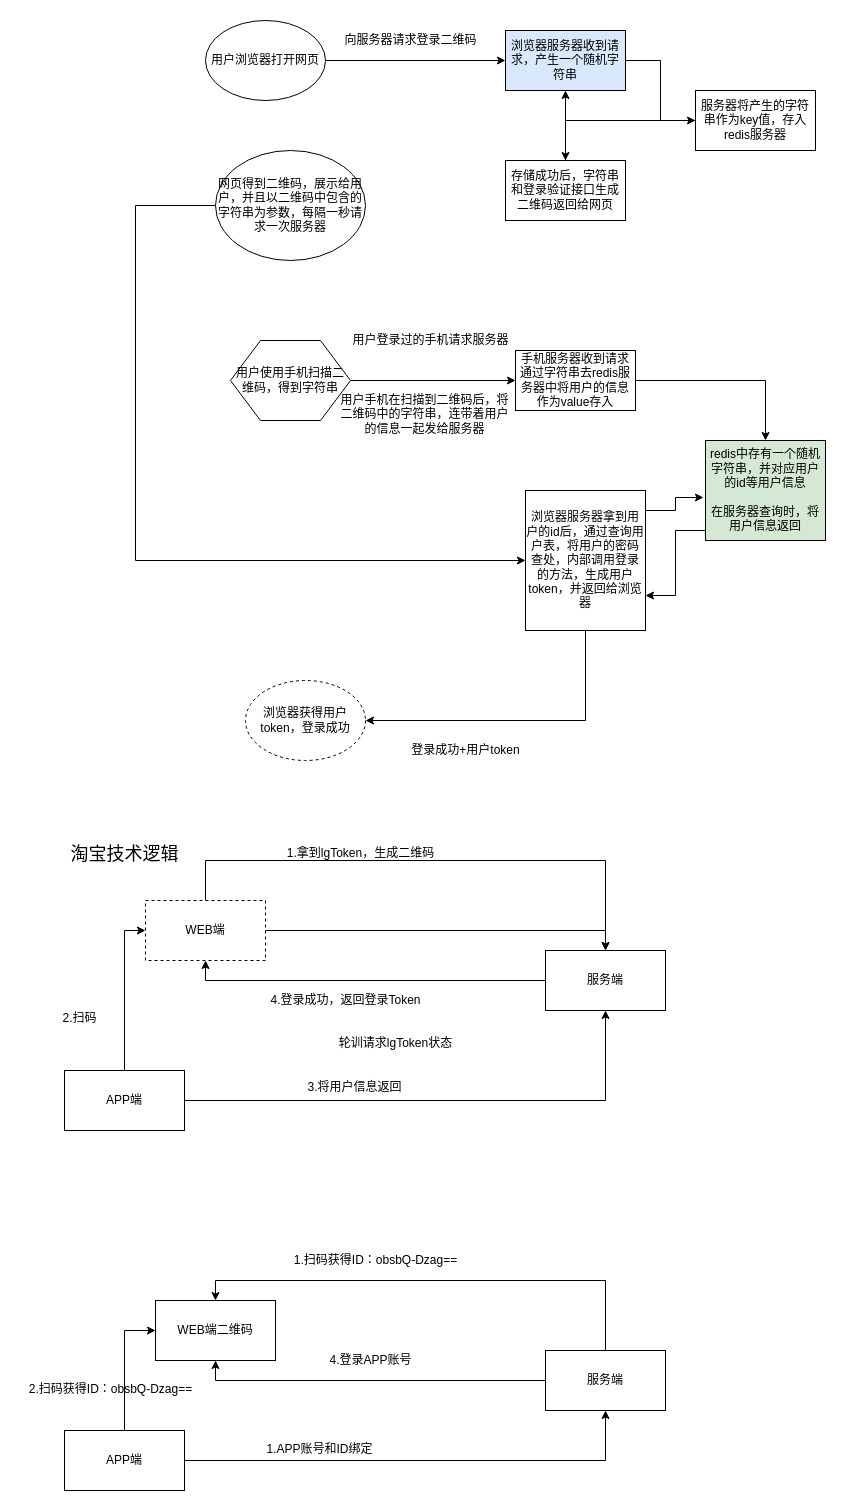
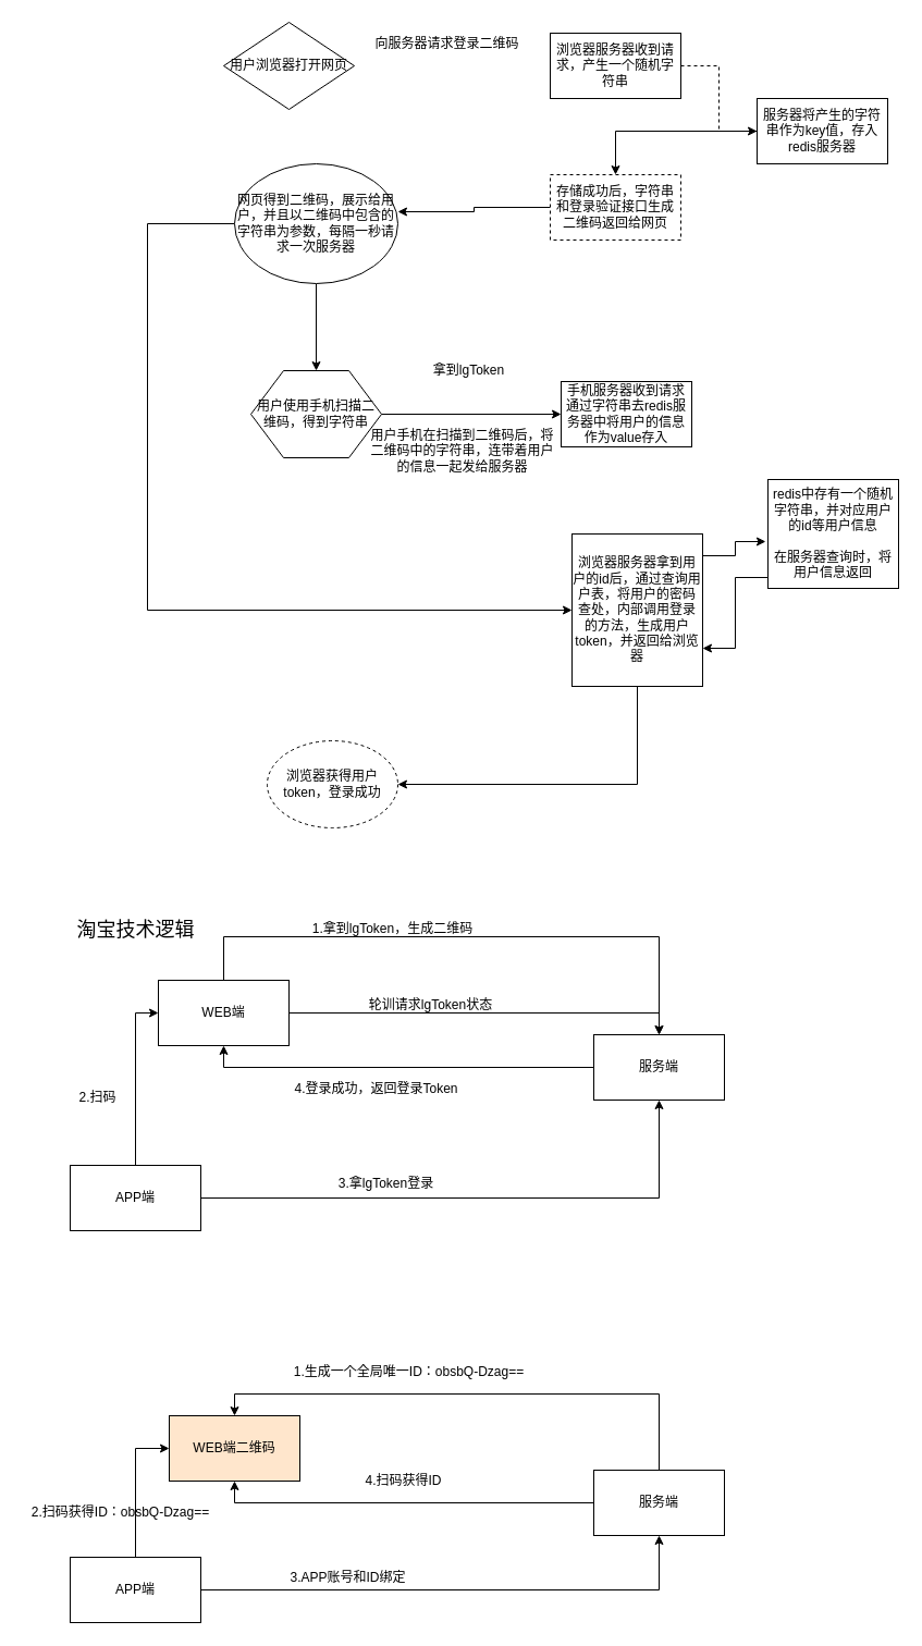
  <mxCell id="0" />
  <mxCell id="1" parent="0" />
- <mxCell id="2" value="用户浏览器打开网页" style="ellipse;whiteSpace=wrap;html=1;" vertex="1" parent="1"><mxGeometry x="205" y="20" width="120" height="80" as="geometry" /></mxCell>
- <mxCell id="3" value="" style="edgeStyle=orthogonalEdgeStyle;rounded=0;orthogonalLoop=1;jettySize=auto;html=1;" edge="1" parent="1" source="4" target="6"><mxGeometry relative="1" as="geometry" /></mxCell>
- <mxCell id="4" value="浏览器服务器收到请求，产生一个随机字符串" style="rounded=0;whiteSpace=wrap;html=1;fillColor=#dae8fc;" vertex="1" parent="1"><mxGeometry x="505" y="30" width="120" height="60" as="geometry" /></mxCell>
+ <mxCell id="2" value="用户浏览器打开网页" style="rhombus;whiteSpace=wrap;html=1;" vertex="1" parent="1"><mxGeometry x="205" y="20" width="120" height="80" as="geometry" /></mxCell>
+ <mxCell id="3" value="" style="edgeStyle=orthogonalEdgeStyle;rounded=0;orthogonalLoop=1;jettySize=auto;html=1;dashed=1;" edge="1" parent="1" source="4" target="6"><mxGeometry relative="1" as="geometry" /></mxCell>
+ <mxCell id="4" value="浏览器服务器收到请求，产生一个随机字符串" style="rounded=0;whiteSpace=wrap;html=1;" vertex="1" parent="1"><mxGeometry x="505" y="30" width="120" height="60" as="geometry" /></mxCell>
  <mxCell id="5" value="" style="edgeStyle=orthogonalEdgeStyle;rounded=0;orthogonalLoop=1;jettySize=auto;html=1;" edge="1" parent="1" source="6" target="8"><mxGeometry relative="1" as="geometry" /></mxCell>
  <mxCell id="6" value="服务器将产生的字符串作为key值，存入redis服务器" style="rounded=0;whiteSpace=wrap;html=1;" vertex="1" parent="1"><mxGeometry x="695" y="90" width="120" height="60" as="geometry" /></mxCell>
- <mxCell id="7" value="" style="edgeStyle=orthogonalEdgeStyle;rounded=0;orthogonalLoop=1;jettySize=auto;html=1;" edge="1" parent="1" source="8" target="4"><mxGeometry relative="1" as="geometry"><mxPoint x="425" y="190" as="targetPoint" /></mxGeometry></mxCell>
- <mxCell id="8" value="存储成功后，字符串和登录验证接口生成二维码返回给网页" style="rounded=0;whiteSpace=wrap;html=1;" vertex="1" parent="1"><mxGeometry x="505" y="160" width="120" height="60" as="geometry" /></mxCell>
- <mxCell id="9" value="" style="endArrow=classic;html=1;entryX=0;entryY=0.5;entryDx=0;entryDy=0;exitX=1;exitY=0.5;exitDx=0;exitDy=0;" edge="1" parent="1" source="2" target="4"><mxGeometry width="50" height="50" relative="1" as="geometry"><mxPoint x="395" y="70" as="sourcePoint" /><mxPoint x="445" y="20" as="targetPoint" /></mxGeometry></mxCell>
+ <mxCell id="7" value="" style="edgeStyle=orthogonalEdgeStyle;rounded=0;orthogonalLoop=1;jettySize=auto;html=1;entryX=1;entryY=0.4;entryDx=0;entryDy=0;entryPerimeter=0;" edge="1" parent="1" source="8" target="13"><mxGeometry relative="1" as="geometry"><mxPoint x="425" y="190" as="targetPoint" /></mxGeometry></mxCell>
+ <mxCell id="8" value="存储成功后，字符串和登录验证接口生成二维码返回给网页" style="rounded=0;whiteSpace=wrap;html=1;dashed=1;" vertex="1" parent="1"><mxGeometry x="505" y="160" width="120" height="60" as="geometry" /></mxCell>
  <mxCell id="10" value="向服务器请求登录二维码" style="text;html=1;align=center;verticalAlign=middle;resizable=0;points=[];;autosize=1;" vertex="1" parent="1"><mxGeometry x="335" y="30" width="150" height="20" as="geometry" /></mxCell>
+ <mxCell id="11" value="" style="edgeStyle=orthogonalEdgeStyle;rounded=0;orthogonalLoop=1;jettySize=auto;html=1;" edge="1" parent="1" source="13" target="15"><mxGeometry relative="1" as="geometry"><mxPoint x="400" y="330" as="targetPoint" /></mxGeometry></mxCell>
  <mxCell id="12" style="edgeStyle=orthogonalEdgeStyle;rounded=0;orthogonalLoop=1;jettySize=auto;html=1;" edge="1" parent="1" source="13" target="24"><mxGeometry relative="1" as="geometry"><Array as="points"><mxPoint x="135" y="205" /><mxPoint x="135" y="560" /></Array></mxGeometry></mxCell>
  <mxCell id="13" value="网页得到二维码，展示给用户，并且以二维码中包含的字符串为参数，每隔一秒请求一次服务器" style="ellipse;whiteSpace=wrap;html=1;" vertex="1" parent="1"><mxGeometry x="215" y="150" width="150" height="110" as="geometry" /></mxCell>
  <mxCell id="14" value="" style="edgeStyle=orthogonalEdgeStyle;rounded=0;orthogonalLoop=1;jettySize=auto;html=1;entryX=0;entryY=0.5;entryDx=0;entryDy=0;" edge="1" parent="1" source="15" target="17"><mxGeometry relative="1" as="geometry"><mxPoint x="475" y="380" as="targetPoint" /></mxGeometry></mxCell>
  <mxCell id="15" value="用户使用手机扫描二维码，得到字符串" style="shape=hexagon;perimeter=hexagonPerimeter2;whiteSpace=wrap;html=1;" vertex="1" parent="1"><mxGeometry x="230" y="340" width="120" height="80" as="geometry" /></mxCell>
- <mxCell id="16" style="edgeStyle=orthogonalEdgeStyle;rounded=0;orthogonalLoop=1;jettySize=auto;html=1;" edge="1" parent="1" source="17" target="19"><mxGeometry relative="1" as="geometry" /></mxCell>
  <mxCell id="17" value="手机服务器收到请求&lt;br&gt;通过字符串去redis服务器中将用户的信息作为value存入" style="rounded=0;whiteSpace=wrap;html=1;" vertex="1" parent="1"><mxGeometry x="515" y="350" width="120" height="60" as="geometry" /></mxCell>
  <mxCell id="18" style="edgeStyle=orthogonalEdgeStyle;rounded=0;orthogonalLoop=1;jettySize=auto;html=1;entryX=1;entryY=0.75;entryDx=0;entryDy=0;exitX=0;exitY=0.75;exitDx=0;exitDy=0;" edge="1" parent="1" source="19" target="24"><mxGeometry relative="1" as="geometry"><Array as="points"><mxPoint x="705" y="530" /><mxPoint x="675" y="530" /><mxPoint x="675" y="595" /></Array></mxGeometry></mxCell>
- <mxCell id="19" value="redis中存有一个随机字符串，并对应用户的id等用户信息&lt;br&gt;&lt;br&gt;在服务器查询时，将用户信息返回" style="rounded=0;whiteSpace=wrap;html=1;fillColor=#d5e8d4;" vertex="1" parent="1"><mxGeometry x="705" y="440" width="120" height="100" as="geometry" /></mxCell>
- <mxCell id="20" value="用户登录过的手机请求服务器" style="text;html=1;align=center;verticalAlign=middle;resizable=0;points=[];;autosize=1;" vertex="1" parent="1"><mxGeometry x="345" y="330" width="170" height="20" as="geometry" /></mxCell>
+ <mxCell id="19" value="redis中存有一个随机字符串，并对应用户的id等用户信息&lt;br&gt;&lt;br&gt;在服务器查询时，将用户信息返回" style="rounded=0;whiteSpace=wrap;html=1;" vertex="1" parent="1"><mxGeometry x="705" y="440" width="120" height="100" as="geometry" /></mxCell>
+ <mxCell id="20" value="拿到lgToken" style="text;html=1;align=center;verticalAlign=middle;resizable=0;points=[];;autosize=1;" vertex="1" parent="1"><mxGeometry x="345" y="330" width="170" height="20" as="geometry" /></mxCell>
  <mxCell id="21" value="用户手机在扫描到二维码后，将&lt;br&gt;二维码中的字符串，连带着用户&lt;br&gt;的信息一起发给服务器" style="text;html=1;align=center;verticalAlign=middle;resizable=0;points=[];;autosize=1;" vertex="1" parent="1"><mxGeometry x="334" y="389" width="180" height="50" as="geometry" /></mxCell>
  <mxCell id="22" style="edgeStyle=orthogonalEdgeStyle;rounded=0;orthogonalLoop=1;jettySize=auto;html=1;entryX=-0.017;entryY=0.57;entryDx=0;entryDy=0;entryPerimeter=0;" edge="1" parent="1" source="24" target="19"><mxGeometry relative="1" as="geometry"><Array as="points"><mxPoint x="675" y="510" /><mxPoint x="675" y="497" /></Array></mxGeometry></mxCell>
  <mxCell id="23" style="edgeStyle=orthogonalEdgeStyle;rounded=0;orthogonalLoop=1;jettySize=auto;html=1;entryX=1;entryY=0.5;entryDx=0;entryDy=0;exitX=0.5;exitY=1;exitDx=0;exitDy=0;" edge="1" parent="1" source="24" target="25"><mxGeometry relative="1" as="geometry"><mxPoint x="585" y="740" as="targetPoint" /></mxGeometry></mxCell>
  <mxCell id="24" value="浏览器服务器拿到用户的id后，通过查询用户表，将用户的密码查处，内部调用登录的方法，生成用户token，并返回给浏览器" style="rounded=0;whiteSpace=wrap;html=1;" vertex="1" parent="1"><mxGeometry x="525" y="490" width="120" height="140" as="geometry" /></mxCell>
  <mxCell id="25" value="浏览器获得用户token，登录成功" style="ellipse;whiteSpace=wrap;html=1;dashed=1;" vertex="1" parent="1"><mxGeometry x="245" y="680" width="120" height="80" as="geometry" /></mxCell>
- <mxCell id="26" value="登录成功+用户token" style="text;html=1;align=center;verticalAlign=middle;resizable=0;points=[];;autosize=1;" vertex="1" parent="1"><mxGeometry x="405" y="740" width="120" height="20" as="geometry" /></mxCell>
  <mxCell id="27" style="edgeStyle=orthogonalEdgeStyle;rounded=0;orthogonalLoop=1;jettySize=auto;html=1;entryX=0.5;entryY=0;entryDx=0;entryDy=0;" edge="1" parent="1" source="29" target="31"><mxGeometry relative="1" as="geometry"><Array as="points"><mxPoint x="205" y="860" /><mxPoint x="605" y="860" /></Array></mxGeometry></mxCell>
  <mxCell id="28" style="edgeStyle=orthogonalEdgeStyle;rounded=0;orthogonalLoop=1;jettySize=auto;html=1;entryX=0.5;entryY=0;entryDx=0;entryDy=0;" edge="1" parent="1" source="29" target="31"><mxGeometry relative="1" as="geometry" /></mxCell>
- <mxCell id="29" value="WEB端" style="rounded=0;whiteSpace=wrap;html=1;dashed=1;" vertex="1" parent="1"><mxGeometry x="145" y="900" width="120" height="60" as="geometry" /></mxCell>
+ <mxCell id="29" value="WEB端" style="rounded=0;whiteSpace=wrap;html=1;" vertex="1" parent="1"><mxGeometry x="145" y="900" width="120" height="60" as="geometry" /></mxCell>
  <mxCell id="30" style="edgeStyle=orthogonalEdgeStyle;rounded=0;orthogonalLoop=1;jettySize=auto;html=1;entryX=0.5;entryY=1;entryDx=0;entryDy=0;" edge="1" parent="1" source="31" target="29"><mxGeometry relative="1" as="geometry" /></mxCell>
  <mxCell id="31" value="服务端" style="rounded=0;whiteSpace=wrap;html=1;" vertex="1" parent="1"><mxGeometry x="545" y="950" width="120" height="60" as="geometry" /></mxCell>
  <mxCell id="32" value="&lt;font style=&quot;font-size: 18px&quot;&gt;淘宝技术逻辑&lt;/font&gt;" style="text;html=1;align=center;verticalAlign=middle;resizable=0;points=[];;autosize=1;" vertex="1" parent="1"><mxGeometry x="64" y="844" width="120" height="20" as="geometry" /></mxCell>
  <mxCell id="33" style="edgeStyle=orthogonalEdgeStyle;rounded=0;orthogonalLoop=1;jettySize=auto;html=1;entryX=0;entryY=0.5;entryDx=0;entryDy=0;" edge="1" parent="1" source="35" target="29"><mxGeometry relative="1" as="geometry" /></mxCell>
  <mxCell id="34" style="edgeStyle=orthogonalEdgeStyle;rounded=0;orthogonalLoop=1;jettySize=auto;html=1;entryX=0.5;entryY=1;entryDx=0;entryDy=0;" edge="1" parent="1" source="35" target="31"><mxGeometry relative="1" as="geometry" /></mxCell>
  <mxCell id="35" value="APP端" style="rounded=0;whiteSpace=wrap;html=1;" vertex="1" parent="1"><mxGeometry x="64" y="1070" width="120" height="60" as="geometry" /></mxCell>
- <mxCell id="36" value="2.扫码" style="text;html=1;align=center;verticalAlign=middle;resizable=0;points=[];;autosize=1;" vertex="1" parent="1"><mxGeometry x="54" y="1008" width="50" height="20" as="geometry" /></mxCell>
+ <mxCell id="36" value="2.扫码" style="text;html=1;align=center;verticalAlign=middle;resizable=0;points=[];;autosize=1;" vertex="1" parent="1"><mxGeometry x="64" y="998" width="50" height="20" as="geometry" /></mxCell>
  <mxCell id="37" value="1.拿到lgToken，生成二维码" style="text;html=1;align=center;verticalAlign=middle;resizable=0;points=[];;autosize=1;" vertex="1" parent="1"><mxGeometry x="280" y="843" width="160" height="20" as="geometry" /></mxCell>
- <mxCell id="38" value="轮训请求lgToken状态" style="text;html=1;align=center;verticalAlign=middle;resizable=0;points=[];;autosize=1;" vertex="1" parent="1"><mxGeometry x="330" y="1033" width="130" height="20" as="geometry" /></mxCell>
+ <mxCell id="38" value="轮训请求lgToken状态" style="text;html=1;align=center;verticalAlign=middle;resizable=0;points=[];;autosize=1;" vertex="1" parent="1"><mxGeometry x="330" y="913" width="130" height="20" as="geometry" /></mxCell>
  <mxCell id="39" value="4.登录成功，返回登录Token" style="text;html=1;align=center;verticalAlign=middle;resizable=0;points=[];;autosize=1;" vertex="1" parent="1"><mxGeometry x="260" y="990" width="170" height="20" as="geometry" /></mxCell>
- <mxCell id="40" value="3.将用户信息返回" style="text;html=1;align=center;verticalAlign=middle;resizable=0;points=[];;autosize=1;" vertex="1" parent="1"><mxGeometry x="304" y="1077" width="100" height="20" as="geometry" /></mxCell>
+ <mxCell id="40" value="3.拿lgToken登录" style="text;html=1;align=center;verticalAlign=middle;resizable=0;points=[];;autosize=1;" vertex="1" parent="1"><mxGeometry x="304" y="1077" width="100" height="20" as="geometry" /></mxCell>
  <mxCell id="41" style="edgeStyle=orthogonalEdgeStyle;rounded=0;orthogonalLoop=1;jettySize=auto;html=1;entryX=0.5;entryY=1;entryDx=0;entryDy=0;" edge="1" parent="1" source="43" target="44"><mxGeometry relative="1" as="geometry" /></mxCell>
  <mxCell id="42" style="edgeStyle=orthogonalEdgeStyle;rounded=0;orthogonalLoop=1;jettySize=auto;html=1;entryX=0.5;entryY=0;entryDx=0;entryDy=0;exitX=0.5;exitY=0;exitDx=0;exitDy=0;" edge="1" parent="1" source="43" target="44"><mxGeometry relative="1" as="geometry" /></mxCell>
  <mxCell id="43" value="服务端" style="rounded=0;whiteSpace=wrap;html=1;" vertex="1" parent="1"><mxGeometry x="545" y="1350" width="120" height="60" as="geometry" /></mxCell>
- <mxCell id="44" value="WEB端二维码" style="rounded=0;whiteSpace=wrap;html=1;" vertex="1" parent="1"><mxGeometry x="155" y="1300" width="120" height="60" as="geometry" /></mxCell>
+ <mxCell id="44" value="WEB端二维码" style="rounded=0;whiteSpace=wrap;html=1;fillColor=#ffe6cc;" vertex="1" parent="1"><mxGeometry x="155" y="1300" width="120" height="60" as="geometry" /></mxCell>
  <mxCell id="45" style="edgeStyle=orthogonalEdgeStyle;rounded=0;orthogonalLoop=1;jettySize=auto;html=1;entryX=0;entryY=0.5;entryDx=0;entryDy=0;" edge="1" parent="1" source="47" target="44"><mxGeometry relative="1" as="geometry" /></mxCell>
  <mxCell id="46" style="edgeStyle=orthogonalEdgeStyle;rounded=0;orthogonalLoop=1;jettySize=auto;html=1;entryX=0.5;entryY=1;entryDx=0;entryDy=0;" edge="1" parent="1" source="47" target="43"><mxGeometry relative="1" as="geometry" /></mxCell>
  <mxCell id="47" value="APP端" style="rounded=0;whiteSpace=wrap;html=1;" vertex="1" parent="1"><mxGeometry x="64" y="1430" width="120" height="60" as="geometry" /></mxCell>
- <mxCell id="48" value="1.扫码获得ID：obsbQ-Dzag==" style="text;html=1;align=center;verticalAlign=middle;resizable=0;points=[];;autosize=1;" vertex="1" parent="1"><mxGeometry x="260" y="1250" width="230" height="20" as="geometry" /></mxCell>
+ <mxCell id="48" value="1.生成一个全局唯一ID：obsbQ-Dzag==" style="text;html=1;align=center;verticalAlign=middle;resizable=0;points=[];;autosize=1;" vertex="1" parent="1"><mxGeometry x="260" y="1250" width="230" height="20" as="geometry" /></mxCell>
  <mxCell id="49" value="2.扫码获得ID：obsbQ-Dzag==" style="text;html=1;align=center;verticalAlign=middle;resizable=0;points=[];;autosize=1;" vertex="1" parent="1"><mxGeometry x="20" y="1379" width="180" height="20" as="geometry" /></mxCell>
- <mxCell id="50" value="1.APP账号和ID绑定" style="text;html=1;align=center;verticalAlign=middle;resizable=0;points=[];;autosize=1;" vertex="1" parent="1"><mxGeometry x="259" y="1439" width="120" height="20" as="geometry" /></mxCell>
- <mxCell id="51" value="4.登录APP账号" style="text;html=1;align=center;verticalAlign=middle;resizable=0;points=[];;autosize=1;" vertex="1" parent="1"><mxGeometry x="320" y="1350" width="100" height="20" as="geometry" /></mxCell>
+ <mxCell id="50" value="3.APP账号和ID绑定" style="text;html=1;align=center;verticalAlign=middle;resizable=0;points=[];;autosize=1;" vertex="1" parent="1"><mxGeometry x="259" y="1439" width="120" height="20" as="geometry" /></mxCell>
+ <mxCell id="51" value="4.扫码获得ID" style="text;html=1;align=center;verticalAlign=middle;resizable=0;points=[];;autosize=1;" vertex="1" parent="1"><mxGeometry x="320" y="1350" width="100" height="20" as="geometry" /></mxCell>
